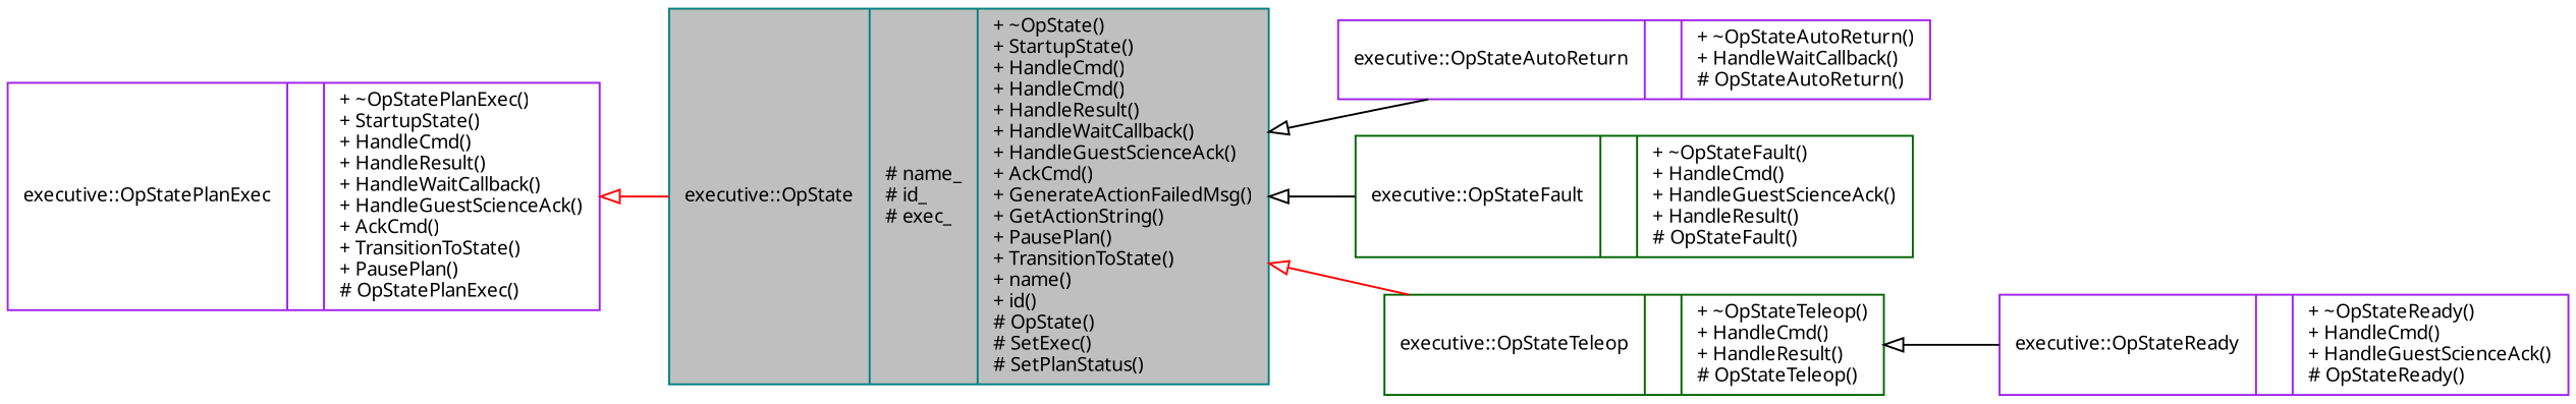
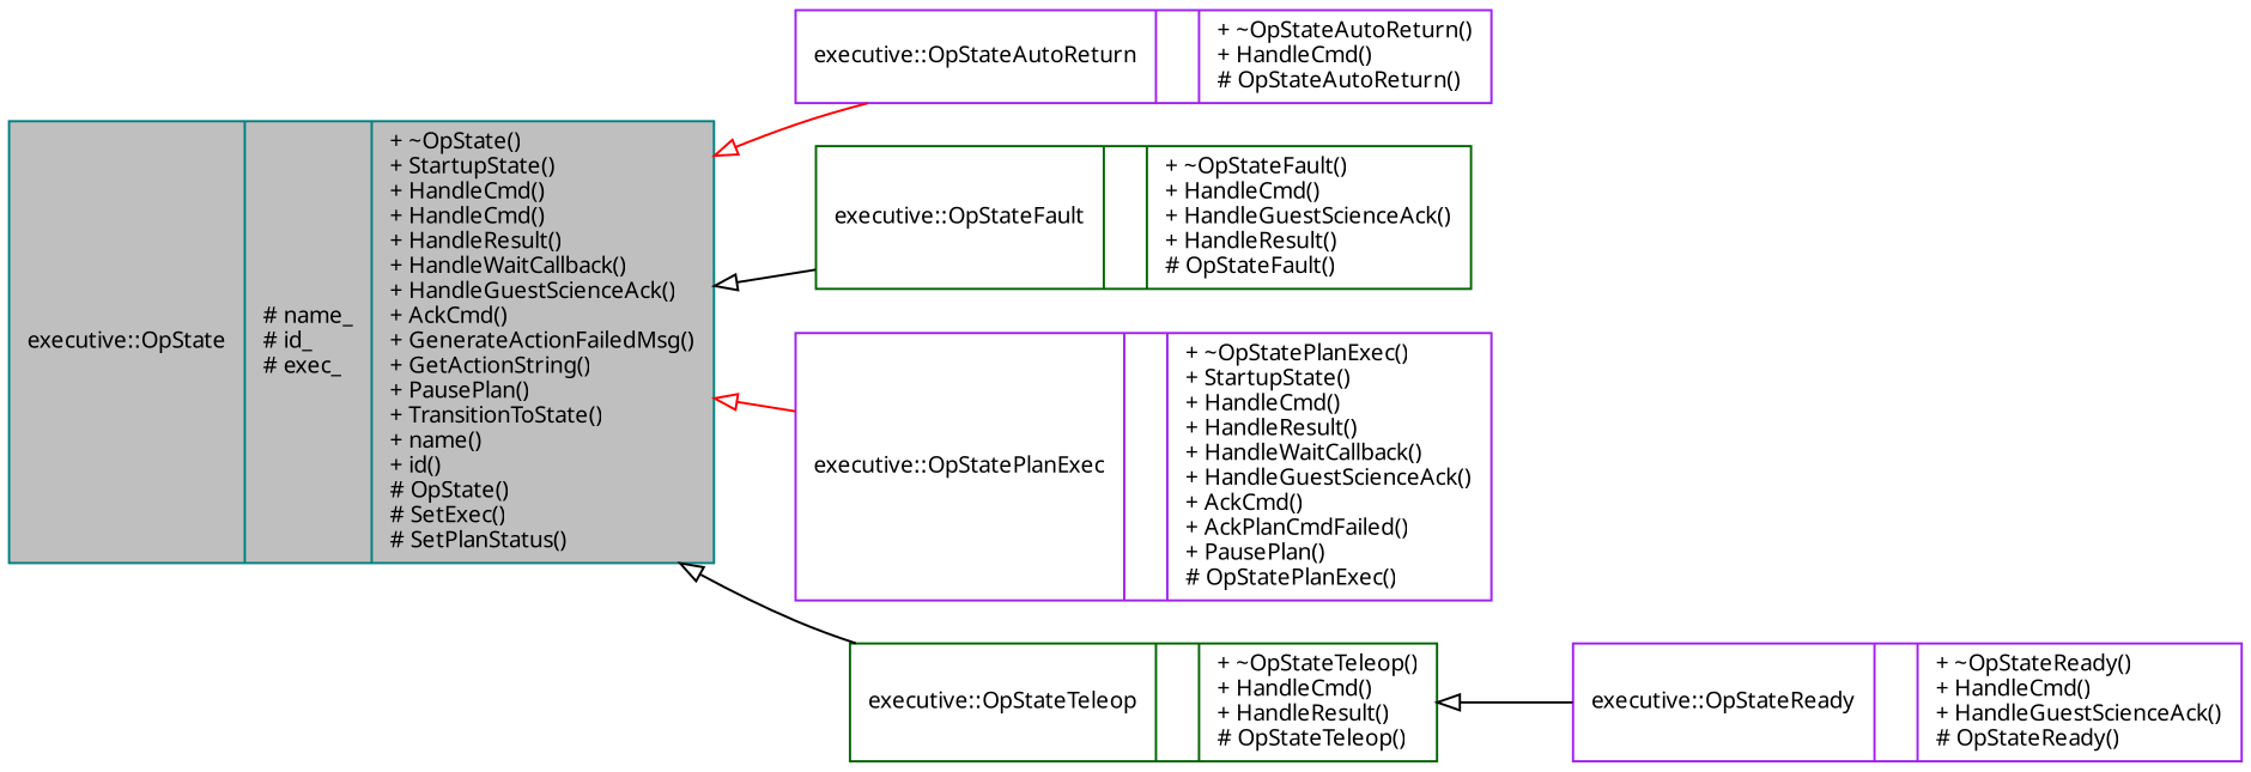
  digraph {
    fontname="Noto Sans"
    rankdir=LR
    node [color=purple fillcolor=white fontname="Noto Sans" fontsize=10 shape=record style=filled]
    edge [arrowtail=onormal color=black dir=back fontname="Noto Sans" fontsize=10 labelfontname=Helvetica labelfontsize=10 style=solid]
    n1 [color=teal fillcolor=grey75 fontcolor=black height=0.2 label="{executive::OpState\n|# name_\l# id_\l# exec_\l|+ ~OpState()\l+ StartupState()\l+ HandleCmd()\l+ HandleCmd()\l+ HandleResult()\l+ HandleWaitCallback()\l+ HandleGuestScienceAck()\l+ AckCmd()\l+ GenerateActionFailedMsg()\l+ GetActionString()\l+ PausePlan()\l+ TransitionToState()\l+ name()\l+ id()\l# OpState()\l# SetExec()\l# SetPlanStatus()\l}" width=0.4]
-   n2 [height=0.2 label="{executive::OpStateAutoReturn\n||+ ~OpStateAutoReturn()\l+ HandleWaitCallback()\l# OpStateAutoReturn()\l}" width=0.4]
+   n2 [height=0.2 label="{executive::OpStateAutoReturn\n||+ ~OpStateAutoReturn()\l+ HandleCmd()\l# OpStateAutoReturn()\l}" width=0.4]
    n3 [color=darkgreen height=0.2 label="{executive::OpStateFault\n||+ ~OpStateFault()\l+ HandleCmd()\l+ HandleGuestScienceAck()\l+ HandleResult()\l# OpStateFault()\l}" width=0.4]
-   n4 [height=0.2 label="{executive::OpStatePlanExec\n||+ ~OpStatePlanExec()\l+ StartupState()\l+ HandleCmd()\l+ HandleResult()\l+ HandleWaitCallback()\l+ HandleGuestScienceAck()\l+ AckCmd()\l+ TransitionToState()\l+ PausePlan()\l# OpStatePlanExec()\l}" width=0.4]
+   n4 [height=0.2 label="{executive::OpStatePlanExec\n||+ ~OpStatePlanExec()\l+ StartupState()\l+ HandleCmd()\l+ HandleResult()\l+ HandleWaitCallback()\l+ HandleGuestScienceAck()\l+ AckCmd()\l+ AckPlanCmdFailed()\l+ PausePlan()\l# OpStatePlanExec()\l}" width=0.4]
    n5 [color=darkgreen height=0.2 label="{executive::OpStateTeleop\n||+ ~OpStateTeleop()\l+ HandleCmd()\l+ HandleResult()\l# OpStateTeleop()\l}" width=0.4]
    n6 [height=0.2 label="{executive::OpStateReady\n||+ ~OpStateReady()\l+ HandleCmd()\l+ HandleGuestScienceAck()\l# OpStateReady()\l}" width=0.4]
-   n1 -> n2
+   n1 -> n2 [color=red]
    n1 -> n3
-   n4 -> n1 [color=red]
-   n1 -> n5 [color=red]
+   n1 -> n4 [color=red]
+   n1 -> n5
    n5 -> n6
  }
